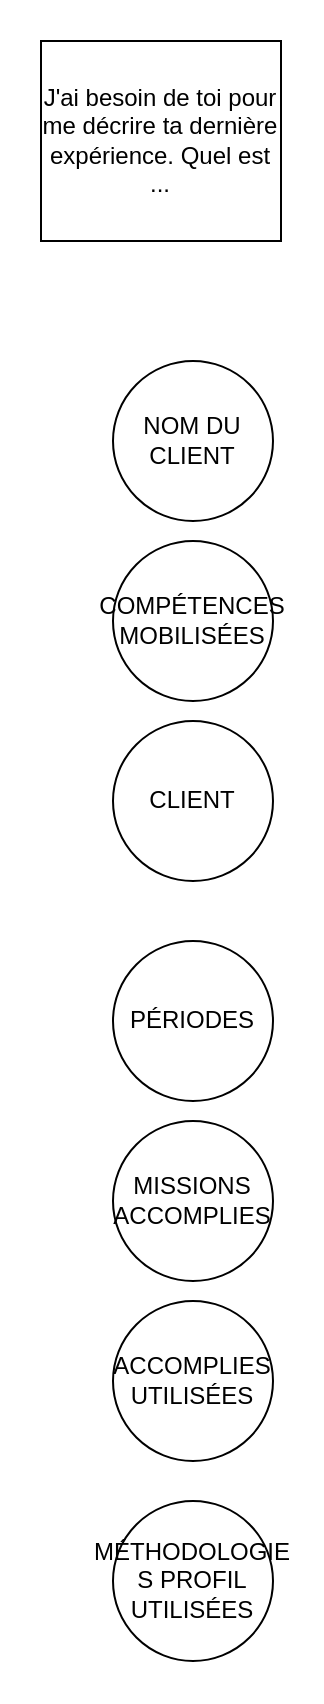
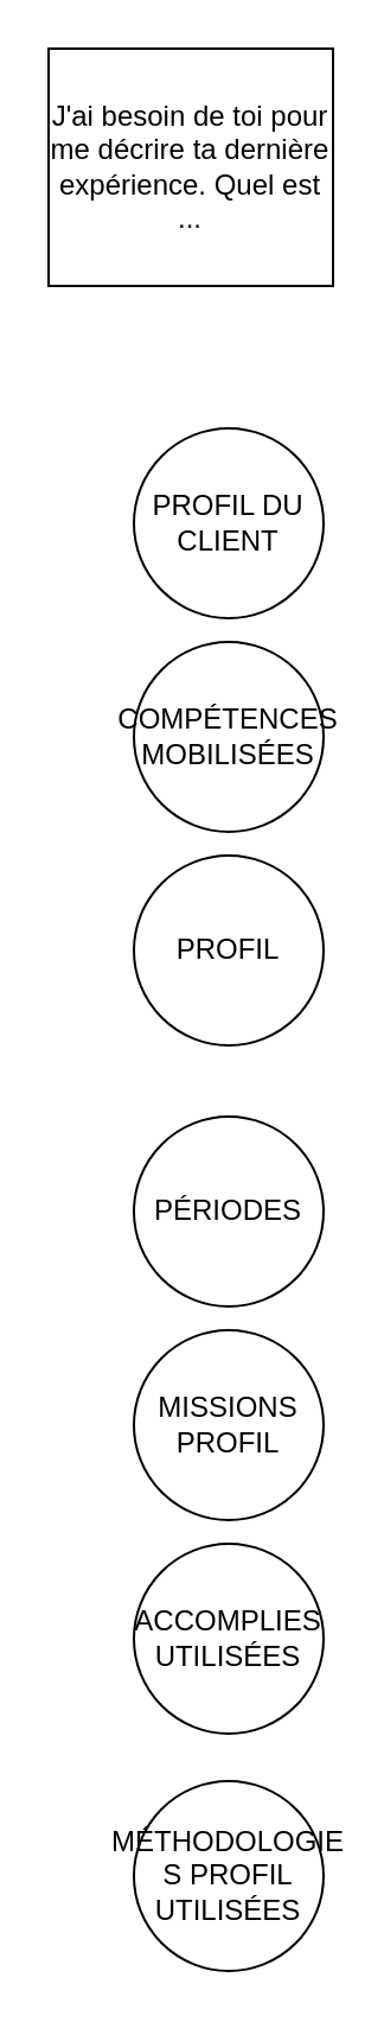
  <mxCell id="0" />
  <mxCell id="1" parent="0" />
  <mxCell id="2" value="J'ai besoin de toi pour me décrire ta dernière expérience. Quel est ..." style="whiteSpace=wrap;html=1;" vertex="1" parent="1"><mxGeometry x="20" y="20" width="120" height="100" as="geometry" /></mxCell>
- <mxCell id="3" value="NOM DU CLIENT" style="ellipse;whiteSpace=wrap;html=1;" vertex="1" parent="1"><mxGeometry x="56" y="180" width="80" height="80" as="geometry" /></mxCell>
+ <mxCell id="3" value="PROFIL DU CLIENT" style="ellipse;whiteSpace=wrap;html=1;" vertex="1" parent="1"><mxGeometry x="56" y="180" width="80" height="80" as="geometry" /></mxCell>
  <mxCell id="4" value="PÉRIODES" style="ellipse;whiteSpace=wrap;html=1;" vertex="1" parent="1"><mxGeometry x="56" y="470" width="80" height="80" as="geometry" /></mxCell>
- <mxCell id="5" value="MISSIONS ACCOMPLIES" style="ellipse;whiteSpace=wrap;html=1;" vertex="1" parent="1"><mxGeometry x="56" y="560" width="80" height="80" as="geometry" /></mxCell>
+ <mxCell id="5" value="MISSIONS PROFIL" style="ellipse;whiteSpace=wrap;html=1;" vertex="1" parent="1"><mxGeometry x="56" y="560" width="80" height="80" as="geometry" /></mxCell>
  <mxCell id="6" value="ACCOMPLIES UTILISÉES" style="ellipse;whiteSpace=wrap;html=1;" vertex="1" parent="1"><mxGeometry x="56" y="650" width="80" height="80" as="geometry" /></mxCell>
  <mxCell id="7" value="MÉTHODOLOGIE S PROFIL UTILISÉES" style="ellipse;whiteSpace=wrap;html=1;" vertex="1" parent="1"><mxGeometry x="56" y="750" width="80" height="80" as="geometry" /></mxCell>
  <mxCell id="8" value="COMPÉTENCES MOBILISÉES" style="ellipse;whiteSpace=wrap;html=1;" vertex="1" parent="1"><mxGeometry x="56" y="270" width="80" height="80" as="geometry" /></mxCell>
- <mxCell id="9" value="CLIENT" style="ellipse;whiteSpace=wrap;html=1;" vertex="1" parent="1"><mxGeometry x="56" y="360" width="80" height="80" as="geometry" /></mxCell>
+ <mxCell id="9" value="PROFIL" style="ellipse;whiteSpace=wrap;html=1;" vertex="1" parent="1"><mxGeometry x="56" y="360" width="80" height="80" as="geometry" /></mxCell>
